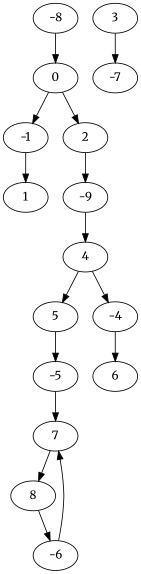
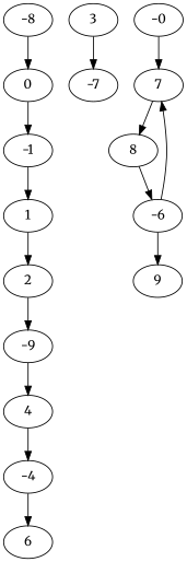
  digraph {
    fontname=Merriweather
    node [fontname=Merriweather]
    edge [fontname=Merriweather]
    -8
    0
    -1
    1
    2
    n6 [label=-9]
    4
    3
    -7
-   5
    -4
-   -5
+   -5 [label=-0]
    6
    7
    8
    -6
+   9
    -8 -> 0
    0 -> -1
    -1 -> 1
-   0 -> 2
+   1 -> 2
    2 -> n6
    n6 -> 4
-   4 -> 5
    4 -> -4
    3 -> -7
-   5 -> -5
    -4 -> 6
    -5 -> 7
    7 -> 8
    8 -> -6
    -6 -> 7
+   -6 -> 9
  }
